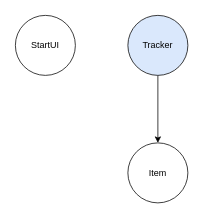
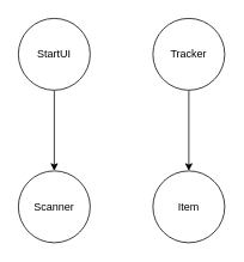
  <mxCell id="0" />
  <mxCell id="1" parent="0" />
+ <mxCell id="2" style="edgeStyle=orthogonalEdgeStyle;rounded=0;orthogonalLoop=1;jettySize=auto;html=1;" edge="1" parent="1" source="3" target="6"><mxGeometry relative="1" as="geometry" /></mxCell>
  <mxCell id="3" value="StartUI" style="ellipse;whiteSpace=wrap;html=1;aspect=fixed;" vertex="1" parent="1"><mxGeometry x="20" y="20" width="80" height="80" as="geometry" /></mxCell>
  <mxCell id="4" style="edgeStyle=orthogonalEdgeStyle;rounded=0;orthogonalLoop=1;jettySize=auto;html=1;exitX=0.5;exitY=1;exitDx=0;exitDy=0;entryX=0.5;entryY=0;entryDx=0;entryDy=0;" edge="1" parent="1" source="5" target="7"><mxGeometry relative="1" as="geometry" /></mxCell>
- <mxCell id="5" value="Tracker" style="ellipse;whiteSpace=wrap;html=1;aspect=fixed;fillColor=#dae8fc;" vertex="1" parent="1"><mxGeometry x="170" y="20" width="80" height="80" as="geometry" /></mxCell>
+ <mxCell id="5" value="Tracker" style="ellipse;whiteSpace=wrap;html=1;aspect=fixed;" vertex="1" parent="1"><mxGeometry x="170" y="20" width="80" height="80" as="geometry" /></mxCell>
+ <mxCell id="6" value="Scanner" style="ellipse;whiteSpace=wrap;html=1;aspect=fixed;" vertex="1" parent="1"><mxGeometry x="20" y="190" width="80" height="80" as="geometry" /></mxCell>
  <mxCell id="7" value="Item" style="ellipse;whiteSpace=wrap;html=1;aspect=fixed;" vertex="1" parent="1"><mxGeometry x="170" y="190" width="80" height="80" as="geometry" /></mxCell>
